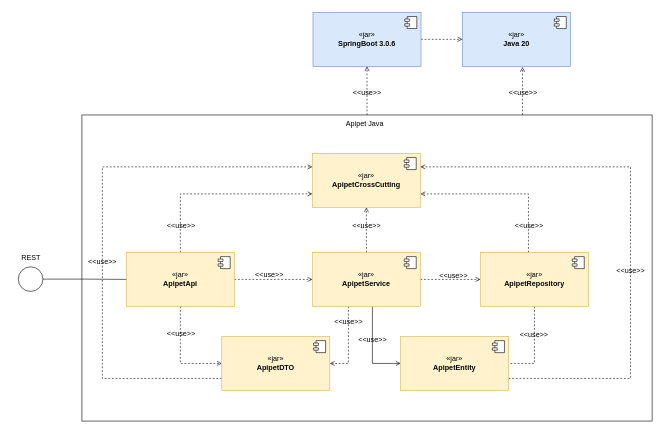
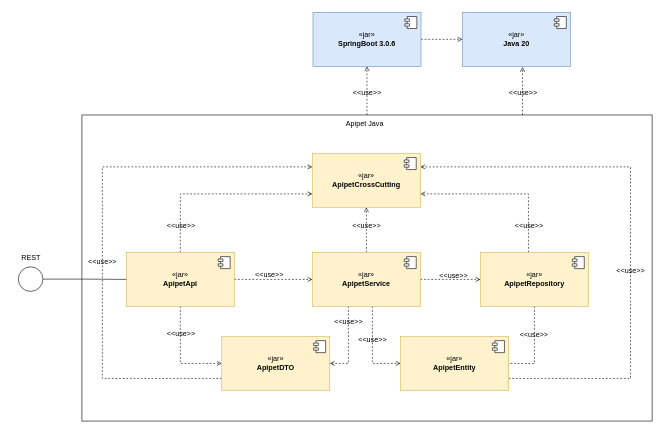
  <mxCell id="0" />
  <mxCell id="1" parent="0" />
  <mxCell id="2" style="edgeStyle=orthogonalEdgeStyle;rounded=0;orthogonalLoop=1;jettySize=auto;html=1;entryX=0.556;entryY=1.011;entryDx=0;entryDy=0;entryPerimeter=0;dashed=1;endArrow=open;endFill=0;" edge="1" parent="1" source="4" target="29"><mxGeometry relative="1" as="geometry"><Array as="points"><mxPoint x="870" y="160" /><mxPoint x="870" y="160" /></Array></mxGeometry></mxCell>
  <mxCell id="3" style="edgeStyle=orthogonalEdgeStyle;rounded=0;orthogonalLoop=1;jettySize=auto;html=1;entryX=0.5;entryY=1;entryDx=0;entryDy=0;endArrow=open;endFill=0;dashed=1;" edge="1" parent="1" source="4" target="32"><mxGeometry relative="1" as="geometry" /></mxCell>
  <mxCell id="4" value="" style="rounded=0;whiteSpace=wrap;html=1;fillColor=none;" vertex="1" parent="1"><mxGeometry x="136" y="191" width="950" height="510" as="geometry" /></mxCell>
  <mxCell id="5" value="«jar»&lt;br&gt;&lt;b&gt;ApipetCrossCutting&lt;/b&gt;" style="html=1;dropTarget=0;whiteSpace=wrap;fillColor=#fff2cc;strokeColor=#d6b656;" vertex="1" parent="1"><mxGeometry x="520" y="255" width="180" height="90" as="geometry" /></mxCell>
  <mxCell id="6" value="" style="shape=module;jettyWidth=8;jettyHeight=4;" vertex="1" parent="5"><mxGeometry x="1" width="20" height="20" relative="1" as="geometry"><mxPoint x="-27" y="7" as="offset" /></mxGeometry></mxCell>
  <mxCell id="7" style="edgeStyle=orthogonalEdgeStyle;rounded=0;orthogonalLoop=1;jettySize=auto;html=1;endArrow=open;endFill=0;dashed=1;startArrow=none;entryX=0;entryY=0.75;entryDx=0;entryDy=0;" edge="1" parent="1" source="10" target="5"><mxGeometry relative="1" as="geometry"><mxPoint x="300" y="345" as="sourcePoint" /><Array as="points"><mxPoint x="300" y="323" /></Array></mxGeometry></mxCell>
  <mxCell id="8" style="edgeStyle=orthogonalEdgeStyle;rounded=0;orthogonalLoop=1;jettySize=auto;html=1;entryX=0;entryY=0.5;entryDx=0;entryDy=0;endArrow=open;endFill=0;dashed=1;" edge="1" parent="1" source="10" target="16"><mxGeometry relative="1" as="geometry" /></mxCell>
  <mxCell id="9" style="edgeStyle=orthogonalEdgeStyle;rounded=0;orthogonalLoop=1;jettySize=auto;html=1;entryX=0;entryY=0.5;entryDx=0;entryDy=0;endArrow=open;endFill=0;dashed=1;" edge="1" parent="1" source="10" target="26"><mxGeometry relative="1" as="geometry" /></mxCell>
  <mxCell id="10" value="«jar»&lt;br&gt;&lt;b&gt;ApipetApi&lt;/b&gt;" style="html=1;dropTarget=0;whiteSpace=wrap;fillColor=#fff2cc;strokeColor=#d6b656;" vertex="1" parent="1"><mxGeometry x="210" y="420" width="180" height="90" as="geometry" /></mxCell>
  <mxCell id="11" value="" style="shape=module;jettyWidth=8;jettyHeight=4;" vertex="1" parent="10"><mxGeometry x="1" width="20" height="20" relative="1" as="geometry"><mxPoint x="-27" y="7" as="offset" /></mxGeometry></mxCell>
  <mxCell id="12" style="edgeStyle=orthogonalEdgeStyle;rounded=0;orthogonalLoop=1;jettySize=auto;html=1;entryX=0;entryY=0.5;entryDx=0;entryDy=0;dashed=1;endArrow=open;endFill=0;" edge="1" parent="1" source="16" target="20"><mxGeometry relative="1" as="geometry" /></mxCell>
  <mxCell id="13" style="edgeStyle=orthogonalEdgeStyle;rounded=0;orthogonalLoop=1;jettySize=auto;html=1;entryX=1;entryY=0.5;entryDx=0;entryDy=0;endArrow=open;endFill=0;dashed=1;" edge="1" parent="1" source="16" target="26"><mxGeometry relative="1" as="geometry"><Array as="points"><mxPoint x="580" y="605" /></Array></mxGeometry></mxCell>
- <mxCell id="14" style="edgeStyle=orthogonalEdgeStyle;rounded=0;orthogonalLoop=1;jettySize=auto;html=1;entryX=0;entryY=0.5;entryDx=0;entryDy=0;endArrow=open;endFill=0;dashed=0;" edge="1" parent="1" source="16" target="23"><mxGeometry relative="1" as="geometry"><Array as="points"><mxPoint x="620" y="605" /></Array></mxGeometry></mxCell>
+ <mxCell id="14" style="edgeStyle=orthogonalEdgeStyle;rounded=0;orthogonalLoop=1;jettySize=auto;html=1;entryX=0;entryY=0.5;entryDx=0;entryDy=0;endArrow=open;endFill=0;dashed=1;" edge="1" parent="1" source="16" target="23"><mxGeometry relative="1" as="geometry"><Array as="points"><mxPoint x="620" y="605" /></Array></mxGeometry></mxCell>
  <mxCell id="15" style="edgeStyle=orthogonalEdgeStyle;rounded=0;orthogonalLoop=1;jettySize=auto;html=1;entryX=0.5;entryY=1;entryDx=0;entryDy=0;endArrow=open;endFill=0;dashed=1;" edge="1" parent="1" source="16" target="5"><mxGeometry relative="1" as="geometry" /></mxCell>
  <mxCell id="16" value="«jar»&lt;br&gt;&lt;b style=&quot;border-color: var(--border-color);&quot;&gt;Apipet&lt;/b&gt;&lt;b&gt;Service&lt;/b&gt;" style="html=1;dropTarget=0;whiteSpace=wrap;fillColor=#fff2cc;strokeColor=#d6b656;" vertex="1" parent="1"><mxGeometry x="520" y="420" width="180" height="90" as="geometry" /></mxCell>
  <mxCell id="17" value="" style="shape=module;jettyWidth=8;jettyHeight=4;" vertex="1" parent="16"><mxGeometry x="1" width="20" height="20" relative="1" as="geometry"><mxPoint x="-27" y="7" as="offset" /></mxGeometry></mxCell>
  <mxCell id="18" style="edgeStyle=orthogonalEdgeStyle;rounded=0;orthogonalLoop=1;jettySize=auto;html=1;entryX=1;entryY=0.5;entryDx=0;entryDy=0;endArrow=none;endFill=0;dashed=1;" edge="1" parent="1" source="20" target="23"><mxGeometry relative="1" as="geometry" /></mxCell>
  <mxCell id="19" style="edgeStyle=orthogonalEdgeStyle;rounded=0;orthogonalLoop=1;jettySize=auto;html=1;entryX=1;entryY=0.75;entryDx=0;entryDy=0;dashed=1;endArrow=open;endFill=0;" edge="1" parent="1" source="20" target="5"><mxGeometry relative="1" as="geometry"><Array as="points"><mxPoint x="880" y="323" /></Array></mxGeometry></mxCell>
  <mxCell id="20" value="«jar»&lt;br&gt;&lt;b style=&quot;border-color: var(--border-color);&quot;&gt;Apipet&lt;/b&gt;&lt;b&gt;Repository&lt;/b&gt;" style="html=1;dropTarget=0;whiteSpace=wrap;fillColor=#fff2cc;strokeColor=#d6b656;" vertex="1" parent="1"><mxGeometry x="800" y="420" width="180" height="90" as="geometry" /></mxCell>
  <mxCell id="21" value="" style="shape=module;jettyWidth=8;jettyHeight=4;" vertex="1" parent="20"><mxGeometry x="1" width="20" height="20" relative="1" as="geometry"><mxPoint x="-27" y="7" as="offset" /></mxGeometry></mxCell>
  <mxCell id="22" style="edgeStyle=orthogonalEdgeStyle;rounded=0;orthogonalLoop=1;jettySize=auto;html=1;entryX=1;entryY=0.25;entryDx=0;entryDy=0;dashed=1;endArrow=open;endFill=0;" edge="1" parent="1" source="23" target="5"><mxGeometry relative="1" as="geometry"><Array as="points"><mxPoint x="1050" y="630" /><mxPoint x="1050" y="278" /></Array></mxGeometry></mxCell>
  <mxCell id="23" value="«jar»&lt;br&gt;&lt;b style=&quot;border-color: var(--border-color);&quot;&gt;Apipet&lt;/b&gt;&lt;b&gt;Entity&lt;/b&gt;" style="html=1;dropTarget=0;whiteSpace=wrap;fillColor=#fff2cc;strokeColor=#d6b656;" vertex="1" parent="1"><mxGeometry x="667" y="560" width="180" height="90" as="geometry" /></mxCell>
  <mxCell id="24" value="" style="shape=module;jettyWidth=8;jettyHeight=4;" vertex="1" parent="23"><mxGeometry x="1" width="20" height="20" relative="1" as="geometry"><mxPoint x="-27" y="7" as="offset" /></mxGeometry></mxCell>
  <mxCell id="25" style="edgeStyle=orthogonalEdgeStyle;rounded=0;orthogonalLoop=1;jettySize=auto;html=1;entryX=0;entryY=0.25;entryDx=0;entryDy=0;dashed=1;endArrow=open;endFill=0;" edge="1" parent="1" source="26" target="5"><mxGeometry relative="1" as="geometry"><Array as="points"><mxPoint x="170" y="630" /><mxPoint x="170" y="278" /></Array></mxGeometry></mxCell>
  <mxCell id="26" value="«jar»&lt;br&gt;&lt;b&gt;ApipetDTO&lt;/b&gt;" style="html=1;dropTarget=0;whiteSpace=wrap;fillColor=#fff2cc;strokeColor=#d6b656;" vertex="1" parent="1"><mxGeometry x="369" y="560" width="180" height="90" as="geometry" /></mxCell>
  <mxCell id="27" value="" style="shape=module;jettyWidth=8;jettyHeight=4;" vertex="1" parent="26"><mxGeometry x="1" width="20" height="20" relative="1" as="geometry"><mxPoint x="-27" y="7" as="offset" /></mxGeometry></mxCell>
  <mxCell id="28" value="Apipet Java" style="text;html=1;align=center;verticalAlign=middle;resizable=0;points=[];autosize=1;strokeColor=none;fillColor=none;" vertex="1" parent="1"><mxGeometry x="552" y="191" width="110" height="30" as="geometry" /></mxCell>
  <mxCell id="29" value="«jar»&lt;br&gt;&lt;b&gt;Java 20&lt;/b&gt;" style="html=1;dropTarget=0;whiteSpace=wrap;fillColor=#dae8fc;strokeColor=#6c8ebf;" vertex="1" parent="1"><mxGeometry x="770" y="20" width="180" height="90" as="geometry" /></mxCell>
  <mxCell id="30" value="" style="shape=module;jettyWidth=8;jettyHeight=4;" vertex="1" parent="29"><mxGeometry x="1" width="20" height="20" relative="1" as="geometry"><mxPoint x="-27" y="7" as="offset" /></mxGeometry></mxCell>
  <mxCell id="31" style="edgeStyle=orthogonalEdgeStyle;rounded=0;orthogonalLoop=1;jettySize=auto;html=1;entryX=0;entryY=0.5;entryDx=0;entryDy=0;dashed=1;endArrow=open;endFill=0;" edge="1" parent="1" source="32" target="29"><mxGeometry relative="1" as="geometry" /></mxCell>
  <mxCell id="32" value="«jar»&lt;br&gt;&lt;b&gt;SpringBoot 3.0.6&lt;/b&gt;" style="html=1;dropTarget=0;whiteSpace=wrap;fillColor=#dae8fc;strokeColor=#6c8ebf;" vertex="1" parent="1"><mxGeometry x="521" y="20" width="180" height="90" as="geometry" /></mxCell>
  <mxCell id="33" value="" style="shape=module;jettyWidth=8;jettyHeight=4;" vertex="1" parent="32"><mxGeometry x="1" width="20" height="20" relative="1" as="geometry"><mxPoint x="-27" y="7" as="offset" /></mxGeometry></mxCell>
  <mxCell id="34" value="&amp;lt;&amp;lt;use&amp;gt;&amp;gt;" style="text;html=1;align=center;verticalAlign=middle;resizable=0;points=[];autosize=1;strokeColor=none;fillColor=none;" vertex="1" parent="1"><mxGeometry x="266" y="360" width="70" height="30" as="geometry" /></mxCell>
  <mxCell id="35" value="&amp;lt;&amp;lt;use&amp;gt;&amp;gt;" style="text;html=1;align=center;verticalAlign=middle;resizable=0;points=[];autosize=1;strokeColor=none;fillColor=none;" vertex="1" parent="1"><mxGeometry x="575" y="360" width="70" height="30" as="geometry" /></mxCell>
  <mxCell id="36" value="&amp;lt;&amp;lt;use&amp;gt;&amp;gt;" style="text;html=1;align=center;verticalAlign=middle;resizable=0;points=[];autosize=1;strokeColor=none;fillColor=none;" vertex="1" parent="1"><mxGeometry x="846" y="360" width="70" height="30" as="geometry" /></mxCell>
  <mxCell id="37" value="&amp;lt;&amp;lt;use&amp;gt;&amp;gt;" style="text;html=1;align=center;verticalAlign=middle;resizable=0;points=[];autosize=1;strokeColor=none;fillColor=none;" vertex="1" parent="1"><mxGeometry x="413" y="443" width="70" height="30" as="geometry" /></mxCell>
  <mxCell id="38" value="&amp;lt;&amp;lt;use&amp;gt;&amp;gt;" style="text;html=1;align=center;verticalAlign=middle;resizable=0;points=[];autosize=1;strokeColor=none;fillColor=none;" vertex="1" parent="1"><mxGeometry x="720" y="444" width="70" height="30" as="geometry" /></mxCell>
  <mxCell id="39" value="&amp;lt;&amp;lt;use&amp;gt;&amp;gt;" style="text;html=1;align=center;verticalAlign=middle;resizable=0;points=[];autosize=1;strokeColor=none;fillColor=none;" vertex="1" parent="1"><mxGeometry x="266" y="540" width="70" height="30" as="geometry" /></mxCell>
  <mxCell id="40" value="&amp;lt;&amp;lt;use&amp;gt;&amp;gt;" style="text;html=1;align=center;verticalAlign=middle;resizable=0;points=[];autosize=1;strokeColor=none;fillColor=none;" vertex="1" parent="1"><mxGeometry x="545" y="520" width="70" height="30" as="geometry" /></mxCell>
  <mxCell id="41" value="&amp;lt;&amp;lt;use&amp;gt;&amp;gt;" style="text;html=1;align=center;verticalAlign=middle;resizable=0;points=[];autosize=1;strokeColor=none;fillColor=none;" vertex="1" parent="1"><mxGeometry x="585" y="550" width="70" height="30" as="geometry" /></mxCell>
  <mxCell id="42" value="&amp;lt;&amp;lt;use&amp;gt;&amp;gt;" style="text;html=1;align=center;verticalAlign=middle;resizable=0;points=[];autosize=1;strokeColor=none;fillColor=none;" vertex="1" parent="1"><mxGeometry x="854" y="542" width="70" height="30" as="geometry" /></mxCell>
  <mxCell id="43" value="&amp;lt;&amp;lt;use&amp;gt;&amp;gt;" style="text;html=1;align=center;verticalAlign=middle;resizable=0;points=[];autosize=1;strokeColor=none;fillColor=none;" vertex="1" parent="1"><mxGeometry x="1015" y="436" width="70" height="30" as="geometry" /></mxCell>
  <mxCell id="44" value="&amp;lt;&amp;lt;use&amp;gt;&amp;gt;" style="text;html=1;align=center;verticalAlign=middle;resizable=0;points=[];autosize=1;strokeColor=none;fillColor=none;" vertex="1" parent="1"><mxGeometry x="135" y="420" width="70" height="30" as="geometry" /></mxCell>
  <mxCell id="45" value="&amp;lt;&amp;lt;use&amp;gt;&amp;gt;" style="text;html=1;align=center;verticalAlign=middle;resizable=0;points=[];autosize=1;strokeColor=none;fillColor=none;" vertex="1" parent="1"><mxGeometry x="576" y="140" width="70" height="30" as="geometry" /></mxCell>
  <mxCell id="46" value="&amp;lt;&amp;lt;use&amp;gt;&amp;gt;" style="text;html=1;align=center;verticalAlign=middle;resizable=0;points=[];autosize=1;strokeColor=none;fillColor=none;" vertex="1" parent="1"><mxGeometry x="836" y="140" width="70" height="30" as="geometry" /></mxCell>
  <mxCell id="47" style="edgeStyle=orthogonalEdgeStyle;rounded=0;orthogonalLoop=1;jettySize=auto;html=1;entryX=0;entryY=0.5;entryDx=0;entryDy=0;endArrow=none;endFill=0;" edge="1" parent="1" source="48" target="10"><mxGeometry relative="1" as="geometry" /></mxCell>
  <mxCell id="48" value="" style="ellipse;whiteSpace=wrap;html=1;aspect=fixed;" vertex="1" parent="1"><mxGeometry x="30" y="444" width="41" height="41" as="geometry" /></mxCell>
  <mxCell id="49" value="REST" style="text;html=1;align=center;verticalAlign=middle;resizable=0;points=[];autosize=1;strokeColor=none;fillColor=none;" vertex="1" parent="1"><mxGeometry x="20.5" y="414" width="60" height="30" as="geometry" /></mxCell>
